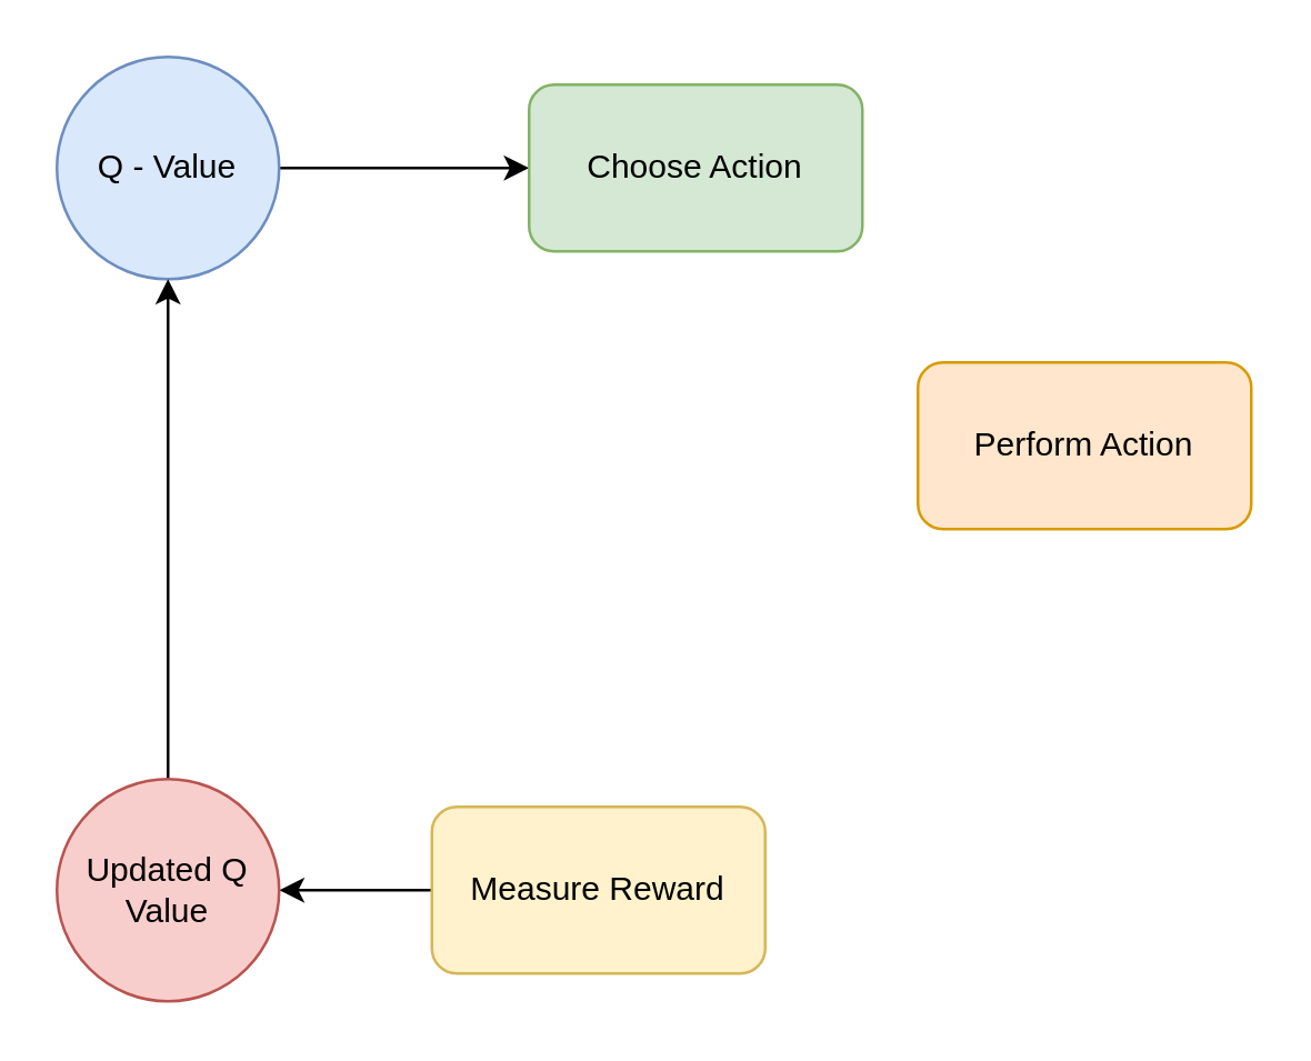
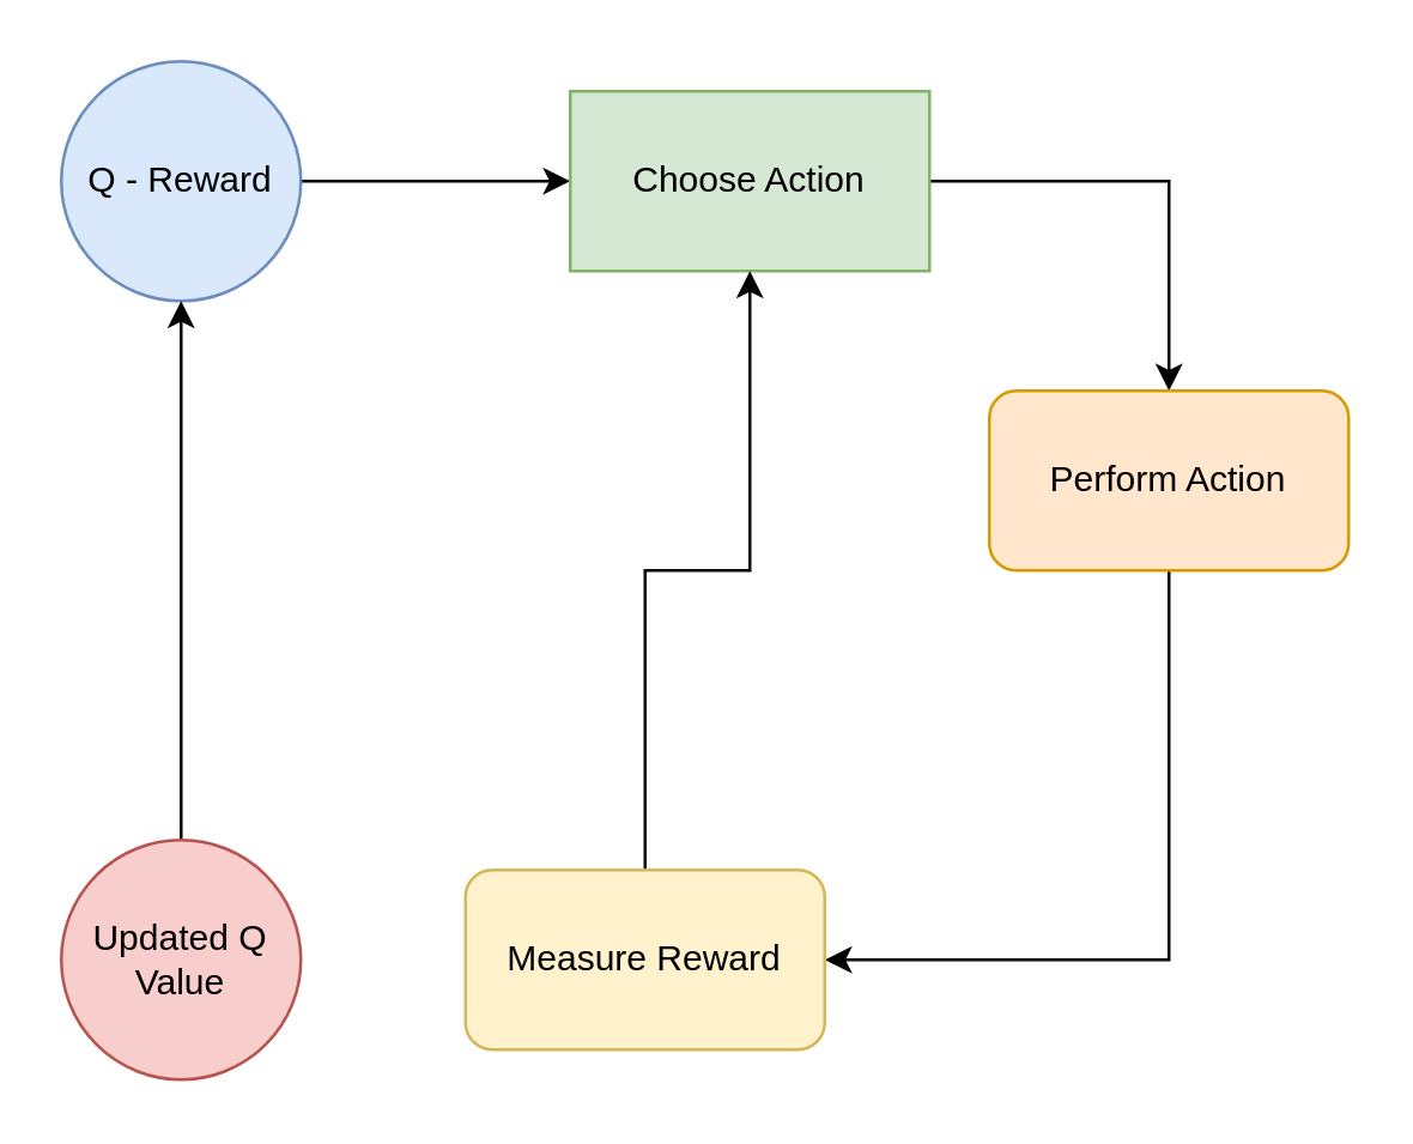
  <mxCell id="0" />
  <mxCell id="1" parent="0" />
  <mxCell id="2" style="edgeStyle=orthogonalEdgeStyle;rounded=0;orthogonalLoop=1;jettySize=auto;html=1;" edge="1" parent="1" source="3" target="5"><mxGeometry relative="1" as="geometry" /></mxCell>
- <mxCell id="3" value="Q - Value" style="ellipse;whiteSpace=wrap;html=1;aspect=fixed;fillColor=#dae8fc;strokeColor=#6c8ebf;" vertex="1" parent="1"><mxGeometry x="20" y="20" width="80" height="80" as="geometry" /></mxCell>
- <mxCell id="5" value="Choose Action" style="rounded=1;whiteSpace=wrap;html=1;fillColor=#d5e8d4;strokeColor=#82b366;" vertex="1" parent="1"><mxGeometry x="190" y="30" width="120" height="60" as="geometry" /></mxCell>
+ <mxCell id="3" value="Q - Reward" style="ellipse;whiteSpace=wrap;html=1;aspect=fixed;fillColor=#dae8fc;strokeColor=#6c8ebf;" vertex="1" parent="1"><mxGeometry x="20" y="20" width="80" height="80" as="geometry" /></mxCell>
+ <mxCell id="4" style="edgeStyle=orthogonalEdgeStyle;rounded=0;orthogonalLoop=1;jettySize=auto;html=1;" edge="1" parent="1" source="5" target="7"><mxGeometry relative="1" as="geometry" /></mxCell>
+ <mxCell id="5" value="Choose Action" style="whiteSpace=wrap;html=1;fillColor=#d5e8d4;strokeColor=#82b366;rounded=0;" vertex="1" parent="1"><mxGeometry x="190" y="30" width="120" height="60" as="geometry" /></mxCell>
+ <mxCell id="6" style="edgeStyle=orthogonalEdgeStyle;rounded=0;orthogonalLoop=1;jettySize=auto;html=1;entryX=1;entryY=0.5;entryDx=0;entryDy=0;" edge="1" parent="1" source="7" target="9"><mxGeometry relative="1" as="geometry"><Array as="points"><mxPoint x="390" y="320" /></Array></mxGeometry></mxCell>
  <mxCell id="7" value="Perform Action" style="rounded=1;whiteSpace=wrap;html=1;fillColor=#ffe6cc;strokeColor=#d79b00;" vertex="1" parent="1"><mxGeometry x="330" y="130" width="120" height="60" as="geometry" /></mxCell>
- <mxCell id="8" style="edgeStyle=orthogonalEdgeStyle;rounded=0;orthogonalLoop=1;jettySize=auto;html=1;entryX=1;entryY=0.5;entryDx=0;entryDy=0;" edge="1" parent="1" source="9" target="11"><mxGeometry relative="1" as="geometry" /></mxCell>
+ <mxCell id="8" style="edgeStyle=orthogonalEdgeStyle;rounded=0;orthogonalLoop=1;jettySize=auto;html=1;" edge="1" parent="1" source="9" target="5"><mxGeometry relative="1" as="geometry" /></mxCell>
  <mxCell id="9" value="Measure Reward" style="rounded=1;whiteSpace=wrap;html=1;fillColor=#fff2cc;strokeColor=#d6b656;" vertex="1" parent="1"><mxGeometry x="155" y="290" width="120" height="60" as="geometry" /></mxCell>
  <mxCell id="10" style="edgeStyle=orthogonalEdgeStyle;rounded=0;orthogonalLoop=1;jettySize=auto;html=1;entryX=0.5;entryY=1;entryDx=0;entryDy=0;" edge="1" parent="1" source="11" target="3"><mxGeometry relative="1" as="geometry" /></mxCell>
  <mxCell id="11" value="Updated Q Value" style="ellipse;whiteSpace=wrap;html=1;aspect=fixed;fillColor=#f8cecc;strokeColor=#b85450;" vertex="1" parent="1"><mxGeometry x="20" y="280" width="80" height="80" as="geometry" /></mxCell>
